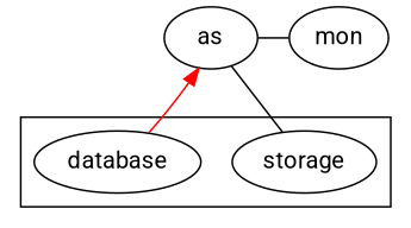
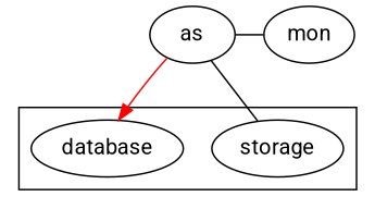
  digraph {
    fontname=Roboto
    node [fontname=Roboto]
    edge [dir=none fontname=Roboto]
    storage
    database
    as
    mon
    subgraph cluster_1 {
      storage
      database
    }
    subgraph sub_2 {
      rank=same
      as
      mon
    }
    as -> storage
-   as -> database [color=red dir=back]
+   database -> as [color=red dir=back]
    as -> mon
  }
